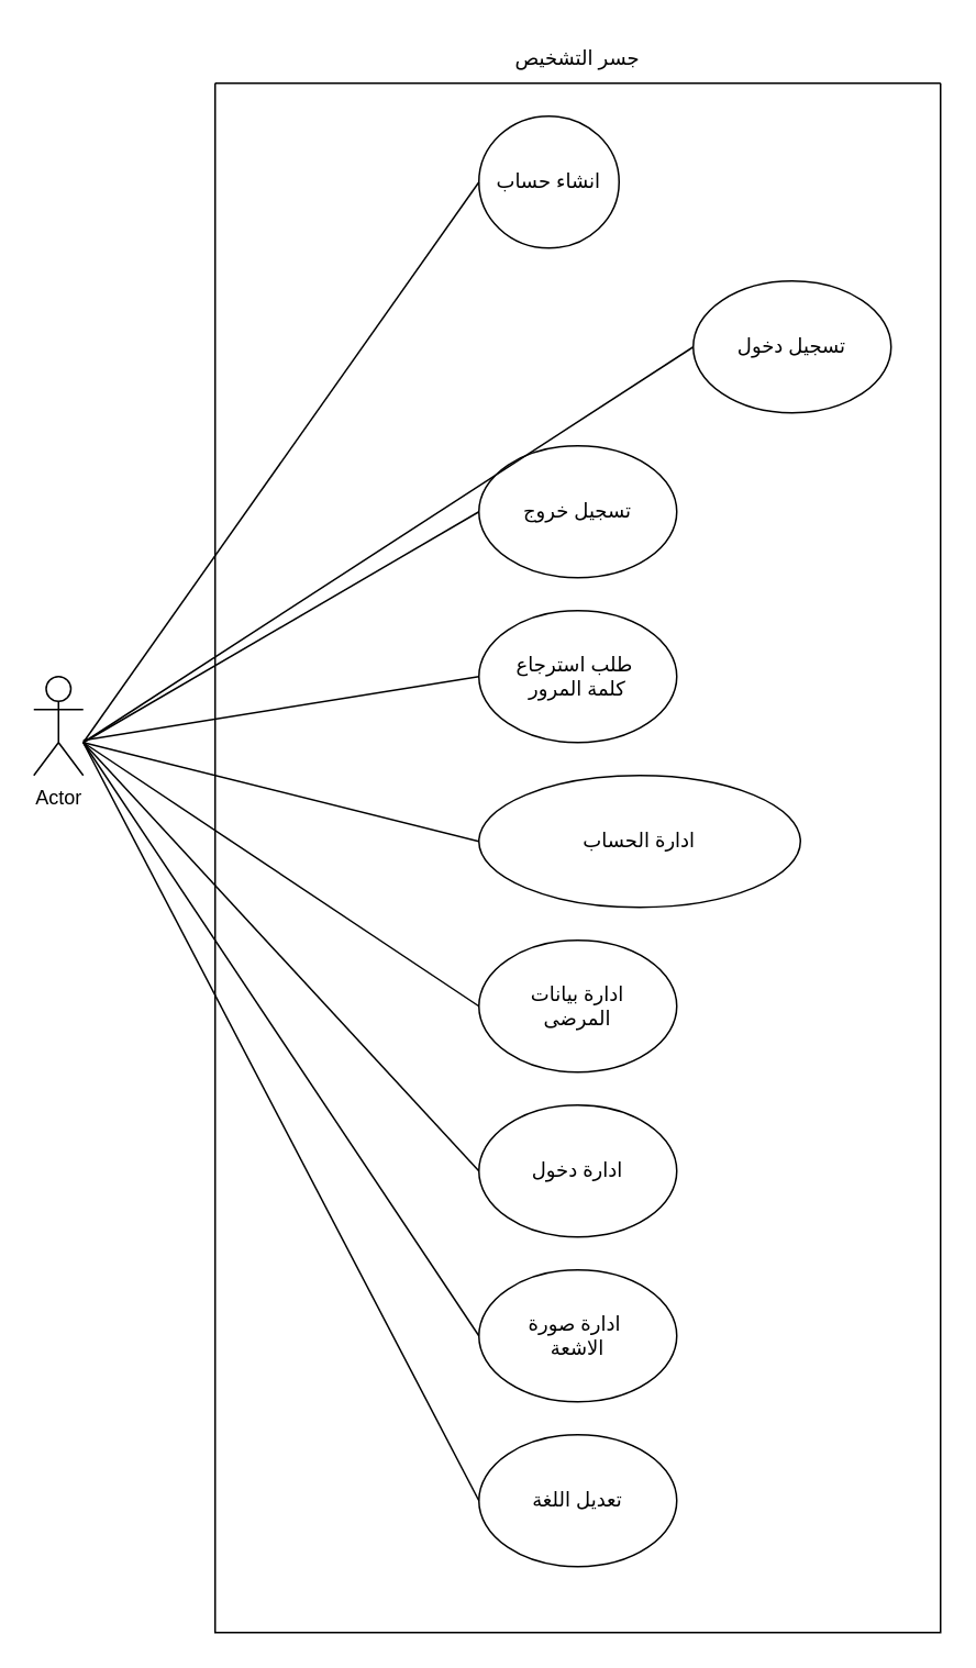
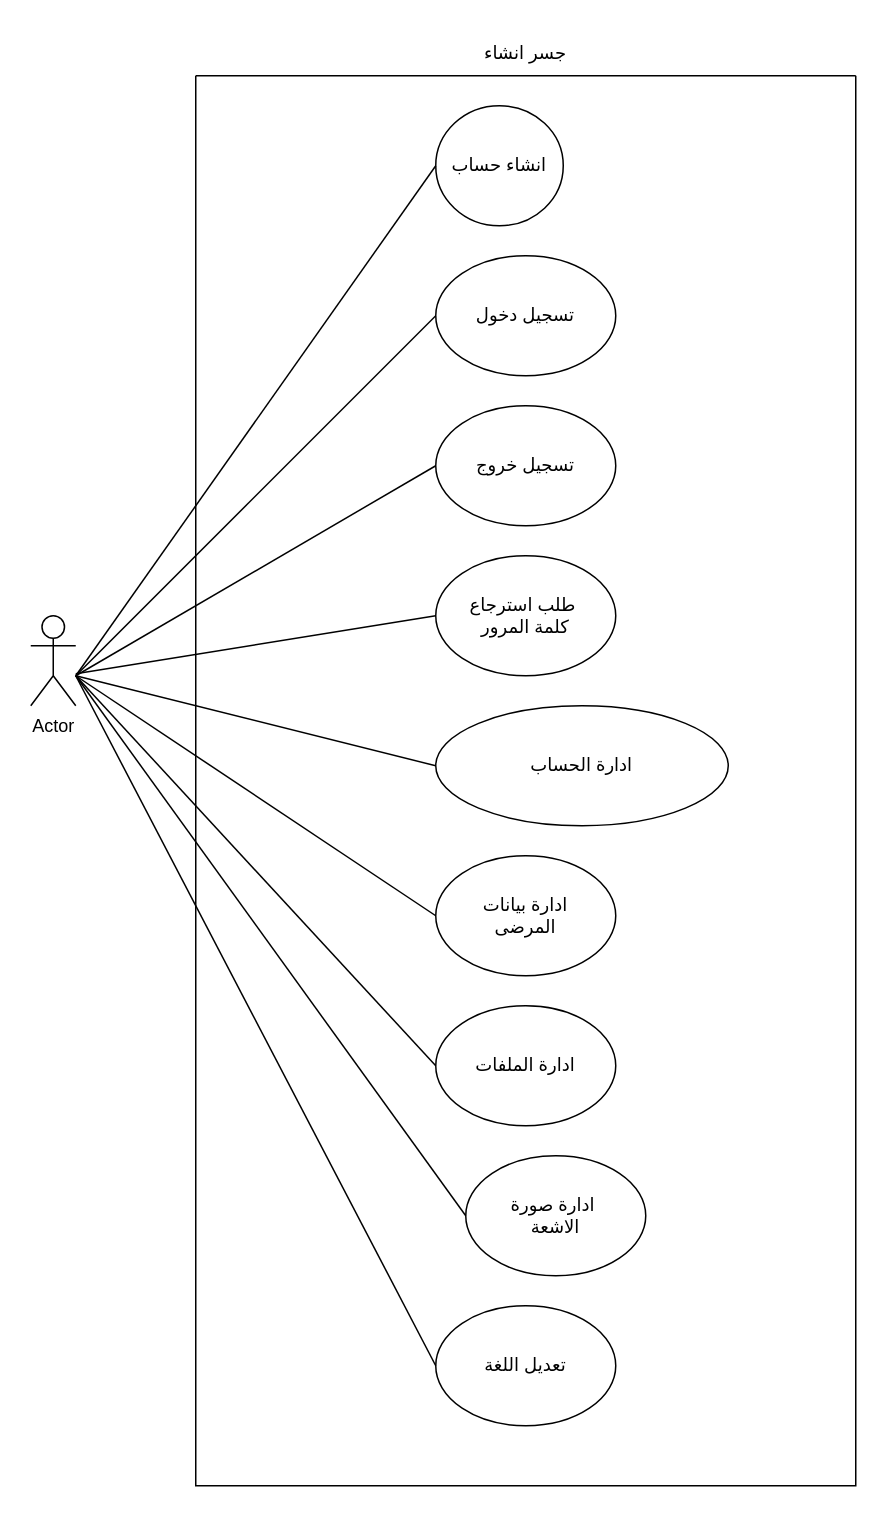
  <mxCell id="0" />
  <mxCell id="1" parent="0" />
  <mxCell id="2" value="Actor" style="shape=umlActor;verticalLabelPosition=bottom;verticalAlign=top;html=1;outlineConnect=0;" parent="1" vertex="1"><mxGeometry x="20" y="410" width="30" height="60" as="geometry" /></mxCell>
  <mxCell id="3" value="" style="swimlane;startSize=0;" parent="1" vertex="1"><mxGeometry x="130" y="50" width="440" height="940" as="geometry" /></mxCell>
  <mxCell id="4" value="انشاء حساب" style="ellipse;whiteSpace=wrap;html=1;" parent="3" vertex="1"><mxGeometry x="160" y="20" width="85" height="80" as="geometry" /></mxCell>
  <mxCell id="5" value="ادارة الحساب" style="ellipse;whiteSpace=wrap;html=1;" parent="3" vertex="1"><mxGeometry x="160" y="420" width="195" height="80" as="geometry" /></mxCell>
  <mxCell id="6" value="تسجيل خروج" style="ellipse;whiteSpace=wrap;html=1;" parent="3" vertex="1"><mxGeometry x="160" y="220" width="120" height="80" as="geometry" /></mxCell>
  <mxCell id="7" value="طلب استرجاع&amp;nbsp;&lt;div&gt;كلمة المرور&lt;/div&gt;" style="ellipse;whiteSpace=wrap;html=1;" parent="3" vertex="1"><mxGeometry x="160" y="320" width="120" height="80" as="geometry" /></mxCell>
  <mxCell id="8" value="ادارة بيانات&lt;div&gt;المرضى&lt;/div&gt;" style="ellipse;whiteSpace=wrap;html=1;" parent="3" vertex="1"><mxGeometry x="160" y="520" width="120" height="80" as="geometry" /></mxCell>
- <mxCell id="9" value="ادارة صورة&amp;nbsp;&lt;div&gt;الاشعة&lt;/div&gt;" style="ellipse;whiteSpace=wrap;html=1;" parent="3" vertex="1"><mxGeometry x="160" y="720" width="120" height="80" as="geometry" /></mxCell>
+ <mxCell id="9" value="ادارة صورة&amp;nbsp;&lt;div&gt;الاشعة&lt;/div&gt;" style="ellipse;whiteSpace=wrap;html=1;" parent="3" vertex="1"><mxGeometry x="180" y="720" width="120" height="80" as="geometry" /></mxCell>
  <mxCell id="10" value="تعديل اللغة" style="ellipse;whiteSpace=wrap;html=1;" parent="3" vertex="1"><mxGeometry x="160" y="820" width="120" height="80" as="geometry" /></mxCell>
- <mxCell id="11" value="ادارة دخول" style="ellipse;whiteSpace=wrap;html=1;" parent="3" vertex="1"><mxGeometry x="160" y="620" width="120" height="80" as="geometry" /></mxCell>
- <mxCell id="12" value="تسجيل دخول" style="ellipse;whiteSpace=wrap;html=1;" parent="3" vertex="1"><mxGeometry x="290" y="120" width="120" height="80" as="geometry" /></mxCell>
+ <mxCell id="11" value="ادارة الملفات" style="ellipse;whiteSpace=wrap;html=1;" parent="3" vertex="1"><mxGeometry x="160" y="620" width="120" height="80" as="geometry" /></mxCell>
+ <mxCell id="12" value="تسجيل دخول" style="ellipse;whiteSpace=wrap;html=1;" parent="3" vertex="1"><mxGeometry x="160" y="120" width="120" height="80" as="geometry" /></mxCell>
  <mxCell id="13" value="" style="endArrow=none;html=1;rounded=0;exitX=0;exitY=0.5;exitDx=0;exitDy=0;" edge="1" parent="3" source="11"><mxGeometry width="50" height="50" relative="1" as="geometry"><mxPoint x="225" y="610" as="sourcePoint" /><mxPoint x="-80" y="400" as="targetPoint" /></mxGeometry></mxCell>
  <mxCell id="14" value="" style="endArrow=none;html=1;rounded=0;entryX=0;entryY=0.5;entryDx=0;entryDy=0;" edge="1" parent="3" target="9"><mxGeometry width="50" height="50" relative="1" as="geometry"><mxPoint x="-80" y="400" as="sourcePoint" /><mxPoint x="-30" y="460" as="targetPoint" /></mxGeometry></mxCell>
- <mxCell id="15" value="جسر التشخيص" style="text;html=1;align=center;verticalAlign=middle;whiteSpace=wrap;rounded=0;" vertex="1" parent="1"><mxGeometry x="310" y="20" width="80" height="30" as="geometry" /></mxCell>
+ <mxCell id="15" value="جسر انشاء" style="text;html=1;align=center;verticalAlign=middle;whiteSpace=wrap;rounded=0;" vertex="1" parent="1"><mxGeometry x="310" y="20" width="80" height="30" as="geometry" /></mxCell>
  <mxCell id="16" value="" style="endArrow=none;html=1;rounded=0;entryX=0;entryY=0.5;entryDx=0;entryDy=0;" edge="1" parent="1" target="4"><mxGeometry width="50" height="50" relative="1" as="geometry"><mxPoint x="50" y="450" as="sourcePoint" /><mxPoint x="100" y="400" as="targetPoint" /></mxGeometry></mxCell>
  <mxCell id="17" value="" style="endArrow=none;html=1;rounded=0;entryX=0;entryY=0.5;entryDx=0;entryDy=0;" edge="1" parent="1" target="12"><mxGeometry width="50" height="50" relative="1" as="geometry"><mxPoint x="50" y="450" as="sourcePoint" /><mxPoint x="100" y="400" as="targetPoint" /></mxGeometry></mxCell>
  <mxCell id="18" value="" style="endArrow=none;html=1;rounded=0;entryX=0;entryY=0.5;entryDx=0;entryDy=0;" edge="1" parent="1" target="6"><mxGeometry width="50" height="50" relative="1" as="geometry"><mxPoint x="50" y="450" as="sourcePoint" /><mxPoint x="110" y="410" as="targetPoint" /></mxGeometry></mxCell>
  <mxCell id="19" value="" style="endArrow=none;html=1;rounded=0;entryX=0;entryY=0.5;entryDx=0;entryDy=0;" edge="1" parent="1" target="7"><mxGeometry width="50" height="50" relative="1" as="geometry"><mxPoint x="50" y="448.66" as="sourcePoint" /><mxPoint x="123.52" y="420" as="targetPoint" /></mxGeometry></mxCell>
  <mxCell id="20" value="" style="endArrow=none;html=1;rounded=0;entryX=0;entryY=0.5;entryDx=0;entryDy=0;" edge="1" parent="1" target="5"><mxGeometry width="50" height="50" relative="1" as="geometry"><mxPoint x="50" y="450" as="sourcePoint" /><mxPoint x="110" y="460" as="targetPoint" /></mxGeometry></mxCell>
  <mxCell id="21" value="" style="endArrow=none;html=1;rounded=0;entryX=0;entryY=0.5;entryDx=0;entryDy=0;" edge="1" parent="1" target="8"><mxGeometry width="50" height="50" relative="1" as="geometry"><mxPoint x="50" y="450" as="sourcePoint" /><mxPoint x="90" y="500" as="targetPoint" /></mxGeometry></mxCell>
  <mxCell id="22" value="" style="endArrow=none;html=1;rounded=0;entryX=0;entryY=0.5;entryDx=0;entryDy=0;" edge="1" parent="1" target="10"><mxGeometry width="50" height="50" relative="1" as="geometry"><mxPoint x="50" y="450" as="sourcePoint" /><mxPoint x="100" y="570" as="targetPoint" /></mxGeometry></mxCell>
